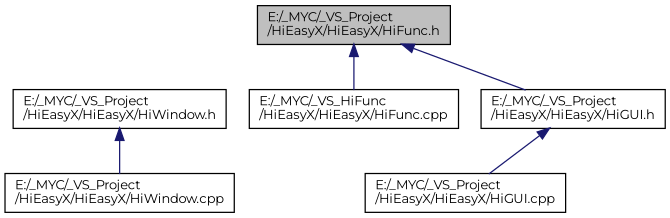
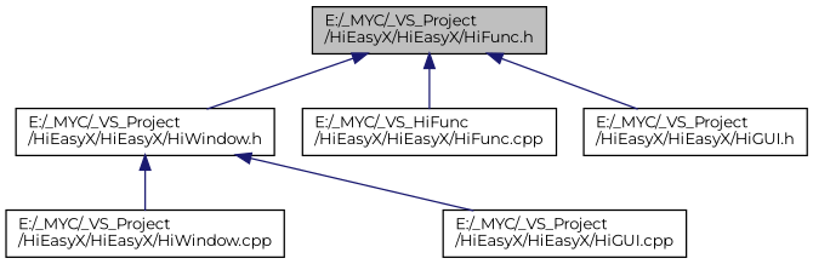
  digraph {
    fontname=Montserrat
    node [color=black fillcolor=white fontname=Montserrat fontsize=10 shape=record style=filled]
    edge [color=midnightblue dir=back fontname=Montserrat fontsize=10 labelfontname=Helvetica labelfontsize=10 style=solid]
    n1 [fillcolor=grey75 fontcolor=black height=0.2 label="E:/_MYC/_VS_Project\l/HiEasyX/HiEasyX/HiFunc.h" width=0.4]
    n2 [height=0.2 label="E:/_MYC/_VS_Project\l/HiEasyX/HiEasyX/HiWindow.h" width=0.4]
    n3 [height=0.2 label="E:/_MYC/_VS_HiFunc\l/HiEasyX/HiEasyX/HiFunc.cpp" width=0.4]
    n4 [height=0.2 label="E:/_MYC/_VS_Project\l/HiEasyX/HiEasyX/HiGUI.h" width=0.4]
    n5 [height=0.2 label="E:/_MYC/_VS_Project\l/HiEasyX/HiEasyX/HiWindow.cpp" width=0.4]
    n6 [height=0.2 label="E:/_MYC/_VS_Project\l/HiEasyX/HiEasyX/HiGUI.cpp" width=0.4]
+   n1 -> n2
    n1 -> n3
    n1 -> n4
    n2 -> n5
-   n4 -> n6
+   n2 -> n6
  }
